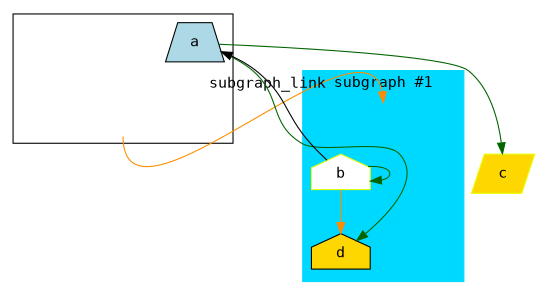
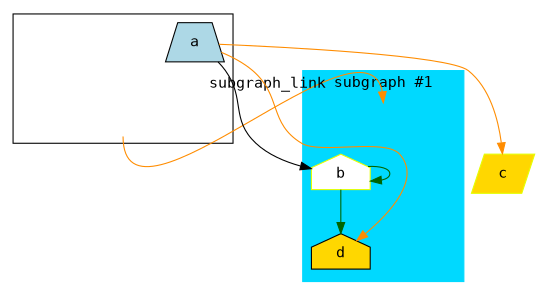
  digraph {
    compound=true
    fontname="DejaVu Sans Mono"
    node [fontname="DejaVu Sans Mono" style=filled shape=house color="#e5ff00"]
    edge [color=darkgreen fontname="DejaVu Sans Mono"]
    cluster_node_a [height=0 style=invisible width=0 shape="" color=""]
    a [fillcolor=lightblue shape=trapezium color=""]
    cluster_node_b [height=0 shape=box style=invisible width=0]
    b [fillcolor=white]
    d [color=black fillcolor=gold]
    c [fillcolor=gold shape=parallelogram]
    subgraph cluster_1 {
      a
      subgraph sub_2 {
        rank=sink
        cluster_node_a
      }
    }
    subgraph cluster_3 {
      color="#00d9ff"
      label="subgraph #1"
      style=filled
      b
      d
      subgraph sub_4 {
        color="#00d9ff"
        label="subgraph #1"
        rank=source
        style=filled
        cluster_node_b
      }
    }
    cluster_node_a -> cluster_node_b [color=darkorange headport=n label=subgraph_link tailport=s]
-   b -> a [color=black]
-   a -> d [constraint=false]
-   a -> c
+   a -> b [color=black]
+   a -> d [color=darkorange constraint=false]
+   a -> c [color=darkorange]
    b -> b
-   b -> d [color=darkorange]
+   b -> d
  }
